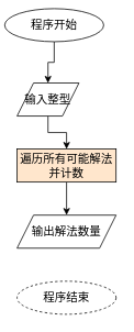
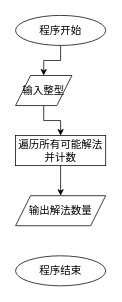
  <mxCell id="0" />
  <mxCell id="1" parent="0" />
  <mxCell id="2" value="" style="edgeStyle=orthogonalEdgeStyle;rounded=0;orthogonalLoop=1;jettySize=auto;html=1;" parent="1" source="3" target="5" edge="1"><mxGeometry relative="1" as="geometry" /></mxCell>
- <mxCell id="3" value="&lt;font style=&quot;font-size: 14px;&quot;&gt;程序开始&lt;/font&gt;" style="ellipse;whiteSpace=wrap;html=1;" parent="1" vertex="1"><mxGeometry x="5" y="10" width="120" height="40" as="geometry" /></mxCell>
+ <mxCell id="3" value="&lt;font style=&quot;font-size: 14px;&quot;&gt;程序开始&lt;/font&gt;" style="ellipse;whiteSpace=wrap;html=1;" parent="1" vertex="1"><mxGeometry x="20" y="20" width="120" height="40" as="geometry" /></mxCell>
  <mxCell id="4" value="" style="edgeStyle=orthogonalEdgeStyle;rounded=0;orthogonalLoop=1;jettySize=auto;html=1;" edge="1" parent="1" source="5" target="7"><mxGeometry relative="1" as="geometry" /></mxCell>
  <mxCell id="5" value="&lt;font style=&quot;font-size: 14px;&quot;&gt;输入整型&lt;/font&gt;" style="shape=parallelogram;perimeter=parallelogramPerimeter;whiteSpace=wrap;html=1;fixedSize=1;" parent="1" vertex="1"><mxGeometry x="20" y="100" width="75" height="40" as="geometry" /></mxCell>
  <mxCell id="6" value="" style="edgeStyle=orthogonalEdgeStyle;rounded=0;orthogonalLoop=1;jettySize=auto;html=1;" edge="1" parent="1" source="7" target="8"><mxGeometry relative="1" as="geometry" /></mxCell>
- <mxCell id="7" value="遍历所有可能解法&lt;br&gt;并计数" style="rounded=0;whiteSpace=wrap;html=1;fontSize=14;fillColor=#ffe6cc;" vertex="1" parent="1"><mxGeometry x="20" y="180" width="120" height="40" as="geometry" /></mxCell>
+ <mxCell id="7" value="遍历所有可能解法&lt;br&gt;并计数" style="rounded=0;whiteSpace=wrap;html=1;fontSize=14;" vertex="1" parent="1"><mxGeometry x="20" y="180" width="120" height="40" as="geometry" /></mxCell>
  <mxCell id="8" value="&lt;font style=&quot;font-size: 14px;&quot;&gt;输出解法数量&lt;/font&gt;" style="shape=parallelogram;perimeter=parallelogramPerimeter;whiteSpace=wrap;html=1;fixedSize=1;" vertex="1" parent="1"><mxGeometry x="20" y="260" width="120" height="40" as="geometry" /></mxCell>
- <mxCell id="9" value="&lt;font style=&quot;font-size: 14px;&quot;&gt;程序结束&lt;/font&gt;" style="ellipse;whiteSpace=wrap;html=1;dashed=1;" vertex="1" parent="1"><mxGeometry x="20" y="340" width="120" height="40" as="geometry" /></mxCell>
+ <mxCell id="9" value="&lt;font style=&quot;font-size: 14px;&quot;&gt;程序结束&lt;/font&gt;" style="ellipse;whiteSpace=wrap;html=1;" vertex="1" parent="1"><mxGeometry x="20" y="340" width="120" height="40" as="geometry" /></mxCell>
